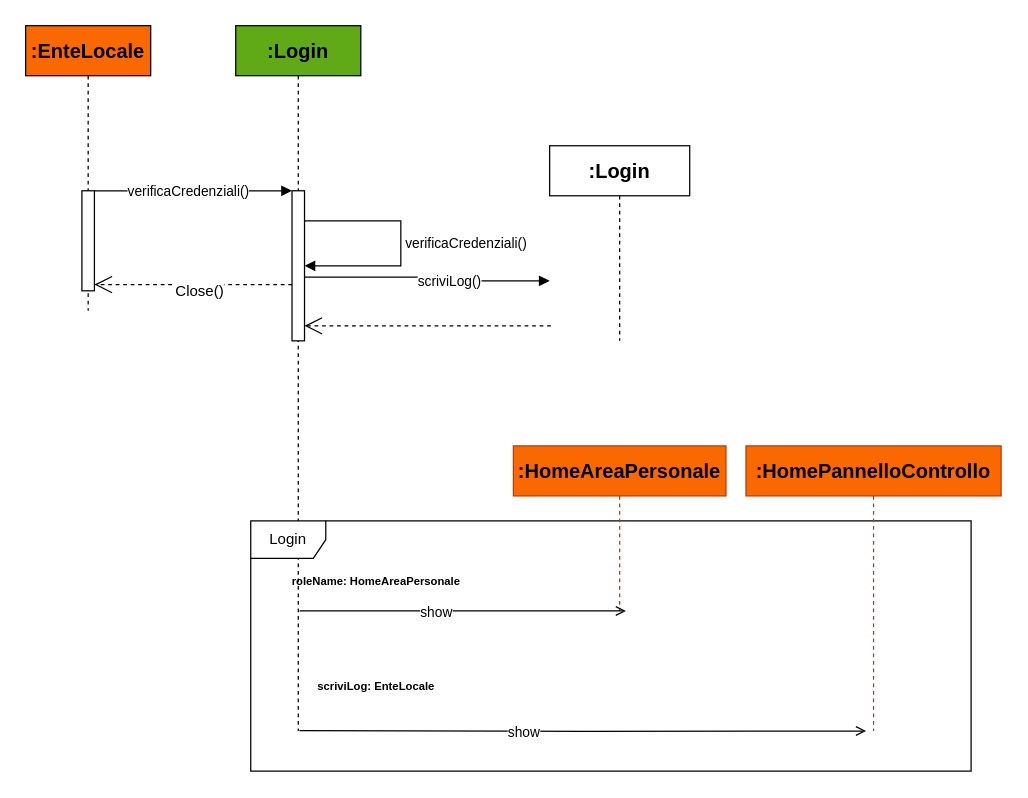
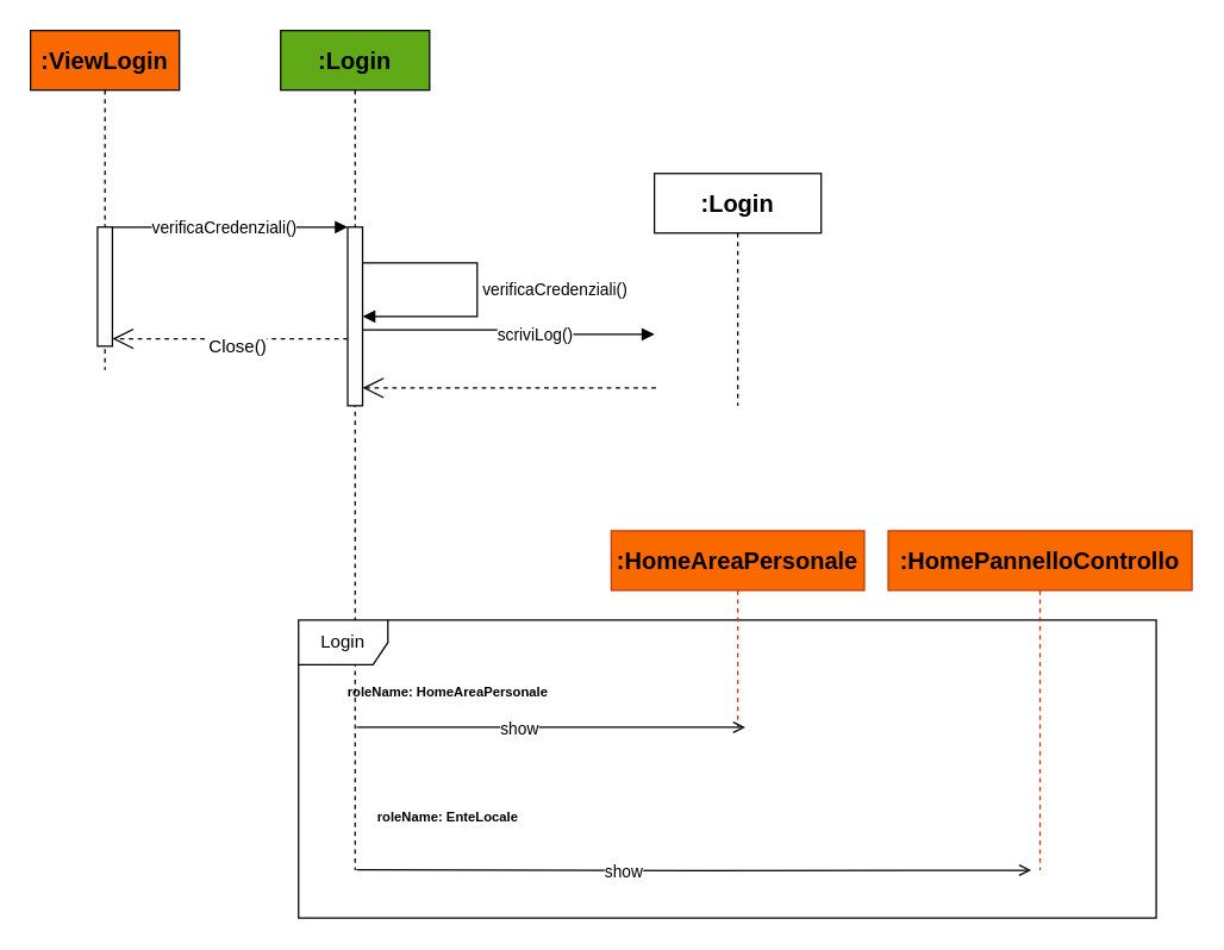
  <mxCell id="0" />
  <mxCell id="1" parent="0" />
- <mxCell id="2" value=":EnteLocale" style="shape=umlLifeline;perimeter=lifelinePerimeter;whiteSpace=wrap;html=1;container=1;dropTarget=0;collapsible=0;recursiveResize=0;outlineConnect=0;portConstraint=eastwest;newEdgeStyle={&quot;curved&quot;:0,&quot;rounded&quot;:0};fillColor=#fa6800;fontColor=#000000;strokeColor=light-dark(#000000,#E96B12);fontSize=16;fontStyle=1;labelBorderColor=none;perimeterSpacing=0;gradientColor=none;fillStyle=solid;shadow=0;rounded=0;glass=0;strokeWidth=1;" parent="1" vertex="1"><mxGeometry x="20" y="20" width="100" height="228" as="geometry" /></mxCell>
+ <mxCell id="2" value=":ViewLogin" style="shape=umlLifeline;perimeter=lifelinePerimeter;whiteSpace=wrap;html=1;container=1;dropTarget=0;collapsible=0;recursiveResize=0;outlineConnect=0;portConstraint=eastwest;newEdgeStyle={&quot;curved&quot;:0,&quot;rounded&quot;:0};fillColor=#fa6800;fontColor=#000000;strokeColor=light-dark(#000000,#E96B12);fontSize=16;fontStyle=1;labelBorderColor=none;perimeterSpacing=0;gradientColor=none;fillStyle=solid;shadow=0;rounded=0;glass=0;strokeWidth=1;" parent="1" vertex="1"><mxGeometry x="20" y="20" width="100" height="228" as="geometry" /></mxCell>
  <mxCell id="3" value="" style="html=1;points=[[0,0,0,0,5],[0,1,0,0,-5],[1,0,0,0,5],[1,1,0,0,-5]];perimeter=orthogonalPerimeter;outlineConnect=0;targetShapes=umlLifeline;portConstraint=eastwest;newEdgeStyle={&quot;curved&quot;:0,&quot;rounded&quot;:0};fillColor=default;strokeColor=light-dark(#000000,#E96B12);" parent="2" vertex="1"><mxGeometry x="45" y="132" width="10" height="80" as="geometry" /></mxCell>
  <mxCell id="4" value=":Login" style="shape=umlLifeline;whiteSpace=wrap;html=1;container=1;dropTarget=0;collapsible=0;recursiveResize=0;outlineConnect=0;portConstraint=eastwest;newEdgeStyle={&quot;curved&quot;:0,&quot;rounded&quot;:0};fillColor=light-dark(#60A917,#00CC00);fontColor=#000000;strokeColor=light-dark(#000105,#00CC00);points=[[0,0,0,0,5],[0,1,0,0,-5],[1,0,0,0,5],[1,1,0,0,-5]];perimeter=rectanglePerimeter;targetShapes=umlLifeline;participant=label;fontStyle=1;fontSize=16;" parent="1" vertex="1"><mxGeometry x="188" y="20" width="100" height="564" as="geometry" /></mxCell>
  <mxCell id="5" value="" style="html=1;points=[[0,0,0,0,5],[0,1,0,0,-5],[1,0,0,0,5],[1,1,0,0,-5]];perimeter=orthogonalPerimeter;outlineConnect=0;targetShapes=umlLifeline;portConstraint=eastwest;newEdgeStyle={&quot;curved&quot;:0,&quot;rounded&quot;:0};" parent="4" vertex="1"><mxGeometry x="45" y="132" width="10" height="120" as="geometry" /></mxCell>
  <mxCell id="6" value="verificaCredenziali()" style="html=1;align=left;spacingLeft=2;endArrow=block;rounded=0;edgeStyle=orthogonalEdgeStyle;curved=0;rounded=0;" parent="4" source="5" target="5" edge="1"><mxGeometry relative="1" as="geometry"><mxPoint x="60" y="156" as="sourcePoint" /><Array as="points"><mxPoint x="132" y="156" /><mxPoint x="132" y="192" /></Array></mxGeometry></mxCell>
  <mxCell id="7" value=":Login" style="shape=umlLifeline;whiteSpace=wrap;html=1;container=1;dropTarget=0;collapsible=0;recursiveResize=0;outlineConnect=0;portConstraint=eastwest;newEdgeStyle={&quot;curved&quot;:0,&quot;rounded&quot;:0};points=[[0,0,0,0,5],[0,1,0,0,-5],[1,0,0,0,5],[1,1,0,0,-5]];perimeter=rectanglePerimeter;targetShapes=umlLifeline;participant=label;fontStyle=1;fontSize=16;" parent="1" vertex="1"><mxGeometry x="439" y="116" width="112" height="156" as="geometry" /></mxCell>
  <mxCell id="8" value="verificaCredenziali()" style="endArrow=block;endFill=1;html=1;edgeStyle=orthogonalEdgeStyle;align=left;verticalAlign=top;rounded=0;" parent="1" source="3" edge="1"><mxGeometry x="-0.681" y="12" relative="1" as="geometry"><mxPoint x="56" y="152" as="sourcePoint" /><mxPoint x="233" y="152" as="targetPoint" /><Array as="points"><mxPoint x="140" y="152" /><mxPoint x="140" y="152" /></Array><mxPoint as="offset" /></mxGeometry></mxCell>
  <mxCell id="9" value="" style="endArrow=open;dashed=1;endFill=0;endSize=12;html=1;rounded=0;entryX=1;entryY=1;entryDx=0;entryDy=-5;entryPerimeter=0;" parent="1" target="3" edge="1"><mxGeometry width="160" relative="1" as="geometry"><mxPoint x="233" y="227" as="sourcePoint" /><mxPoint x="128" y="236" as="targetPoint" /></mxGeometry></mxCell>
  <mxCell id="10" value="Close()" style="edgeLabel;html=1;align=center;verticalAlign=middle;resizable=0;points=[];rotation=0;fontSize=12;" parent="9" vertex="1" connectable="0"><mxGeometry x="0.542" y="2" relative="1" as="geometry"><mxPoint x="47" y="3" as="offset" /></mxGeometry></mxCell>
  <mxCell id="11" value="scriviLog()" style="endArrow=block;endFill=1;html=1;edgeStyle=orthogonalEdgeStyle;align=left;verticalAlign=top;rounded=0;" parent="1" target="7" edge="1"><mxGeometry x="-0.11" y="9" relative="1" as="geometry"><mxPoint x="243" y="221" as="sourcePoint" /><mxPoint x="440" y="212" as="targetPoint" /><Array as="points"><mxPoint x="342" y="221" /><mxPoint x="342" y="224" /></Array><mxPoint as="offset" /></mxGeometry></mxCell>
  <mxCell id="12" value="" style="endArrow=open;dashed=1;endFill=0;endSize=12;html=1;rounded=0;" parent="1" edge="1"><mxGeometry width="160" relative="1" as="geometry"><mxPoint x="440" y="260" as="sourcePoint" /><mxPoint x="243" y="260" as="targetPoint" /></mxGeometry></mxCell>
  <mxCell id="13" value="Login" style="shape=umlFrame;whiteSpace=wrap;html=1;pointerEvents=0;" parent="1" vertex="1"><mxGeometry x="200" y="416" width="576" height="200" as="geometry" /></mxCell>
  <mxCell id="14" value=":HomeAreaPersonale" style="shape=umlLifeline;whiteSpace=wrap;html=1;container=1;dropTarget=0;collapsible=0;recursiveResize=0;outlineConnect=0;portConstraint=eastwest;newEdgeStyle={&quot;curved&quot;:0,&quot;rounded&quot;:0};fillColor=#fa6800;fontColor=#000000;strokeColor=#C73500;points=[[0,0,0,0,5],[0,1,0,0,-5],[1,0,0,0,5],[1,1,0,0,-5]];perimeter=rectanglePerimeter;targetShapes=umlLifeline;participant=label;fontStyle=1;fontSize=16;" parent="1" vertex="1"><mxGeometry x="410" y="356" width="170" height="132" as="geometry" /></mxCell>
  <mxCell id="15" value=":HomePannelloControllo" style="shape=umlLifeline;whiteSpace=wrap;html=1;container=1;dropTarget=0;collapsible=0;recursiveResize=0;outlineConnect=0;portConstraint=eastwest;newEdgeStyle={&quot;curved&quot;:0,&quot;rounded&quot;:0};fillColor=#fa6800;fontColor=#000000;strokeColor=#C73500;points=[[0,0,0,0,5],[0,1,0,0,-5],[1,0,0,0,5],[1,1,0,0,-5]];perimeter=rectanglePerimeter;targetShapes=umlLifeline;participant=label;fontStyle=1;fontSize=16;" parent="1" vertex="1"><mxGeometry x="596" y="356" width="204" height="228" as="geometry" /></mxCell>
  <mxCell id="16" value="roleName: HomeAreaPersonale" style="text;align=center;fontStyle=1;verticalAlign=middle;spacingLeft=3;spacingRight=3;strokeColor=none;rotatable=0;points=[[0,0.5],[1,0.5]];portConstraint=eastwest;html=1;fontSize=9;" parent="1" vertex="1"><mxGeometry x="260" y="452" width="80" height="26" as="geometry" /></mxCell>
- <mxCell id="17" value="scriviLog: EnteLocale" style="text;align=center;fontStyle=1;verticalAlign=middle;spacingLeft=3;spacingRight=3;strokeColor=none;rotatable=0;points=[[0,0.5],[1,0.5]];portConstraint=eastwest;html=1;fontSize=9;" parent="1" vertex="1"><mxGeometry x="260" y="536" width="80" height="26" as="geometry" /></mxCell>
+ <mxCell id="17" value="roleName: EnteLocale" style="text;align=center;fontStyle=1;verticalAlign=middle;spacingLeft=3;spacingRight=3;strokeColor=none;rotatable=0;points=[[0,0.5],[1,0.5]];portConstraint=eastwest;html=1;fontSize=9;" parent="1" vertex="1"><mxGeometry x="260" y="536" width="80" height="26" as="geometry" /></mxCell>
  <mxCell id="18" value="show" style="endArrow=open;endFill=0;html=1;edgeStyle=orthogonalEdgeStyle;align=left;verticalAlign=top;rounded=0;" parent="1" edge="1"><mxGeometry x="-0.273" y="12" relative="1" as="geometry"><mxPoint x="239" y="488" as="sourcePoint" /><mxPoint x="500" y="488" as="targetPoint" /><mxPoint as="offset" /></mxGeometry></mxCell>
  <mxCell id="19" value="show" style="endArrow=open;endFill=0;html=1;edgeStyle=orthogonalEdgeStyle;align=left;verticalAlign=top;rounded=0;" parent="1" edge="1"><mxGeometry x="-0.273" y="12" relative="1" as="geometry"><mxPoint x="239" y="583.67" as="sourcePoint" /><mxPoint x="692" y="584" as="targetPoint" /><mxPoint as="offset" /></mxGeometry></mxCell>
